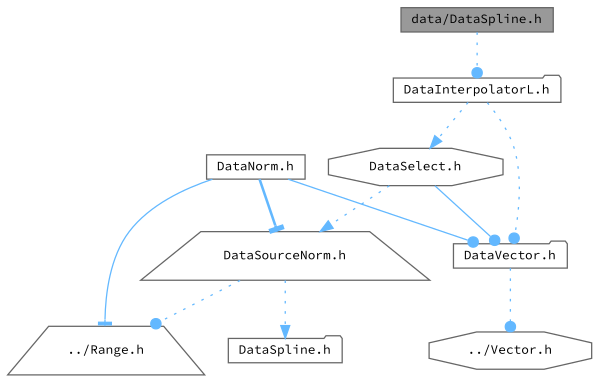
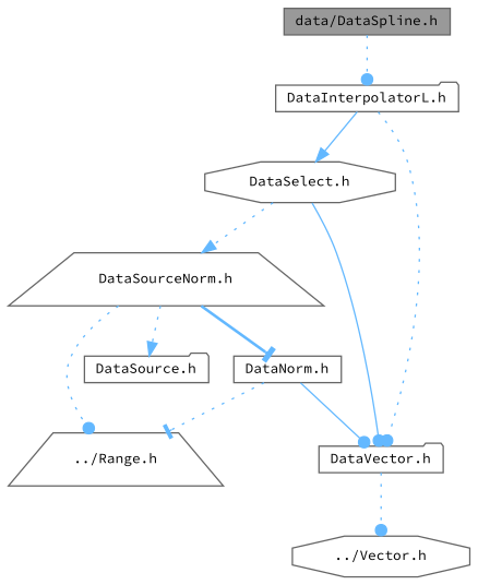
  digraph {
    fontname="Source Code Pro"
    node [color=grey40 fillcolor=white fontname="Source Code Pro" fontsize=10 shape=folder style=filled]
    edge [arrowhead=dot color=steelblue1 fontname="Source Code Pro" fontsize=10 labelfontname=Helvetica labelfontsize=10 style=dotted]
    n1 [color=gray40 fillcolor=grey60 fontcolor=black height=0.2 label="data/DataSpline.h" shape=box width=0.4]
    n2 [height=0.2 label="DataInterpolatorL.h" width=0.4]
    n3 [height=0.2 label="DataSelect.h" shape=octagon width=0.4]
    n4 [height=0.2 label="DataVector.h" width=0.4]
    n5 [height=0.2 label="DataSourceNorm.h" shape=trapezium width=0.4]
    n6 [height=0.2 label="../Vector.h" shape=octagon width=0.4]
    n7 [height=0.2 label="../Range.h" shape=trapezium width=0.4]
    n8 [height=0.2 label="DataNorm.h" shape=box width=0.4]
-   n9 [height=0.2 label="DataSpline.h" width=0.4]
+   n9 [height=0.2 label="DataSource.h" width=0.4]
    n1 -> n2
-   n2 -> n3 [arrowhead=normal]
+   n2 -> n3 [arrowhead=normal style=solid]
    n2 -> n4
    n3 -> n4 [style=solid]
    n3 -> n5 [arrowhead=normal]
    n4 -> n6
    n5 -> n7
-   n8 -> n5 [arrowhead=tee style=bold]
+   n5 -> n8 [arrowhead=tee style=bold]
    n5 -> n9 [arrowhead=normal]
    n8 -> n4 [style=solid]
-   n8 -> n7 [arrowhead=tee style=solid]
+   n8 -> n7 [arrowhead=tee]
  }
